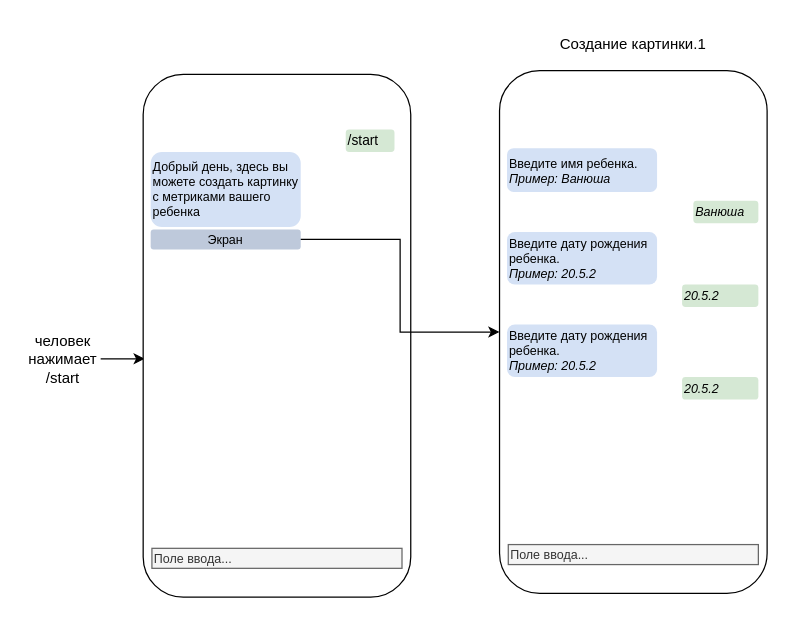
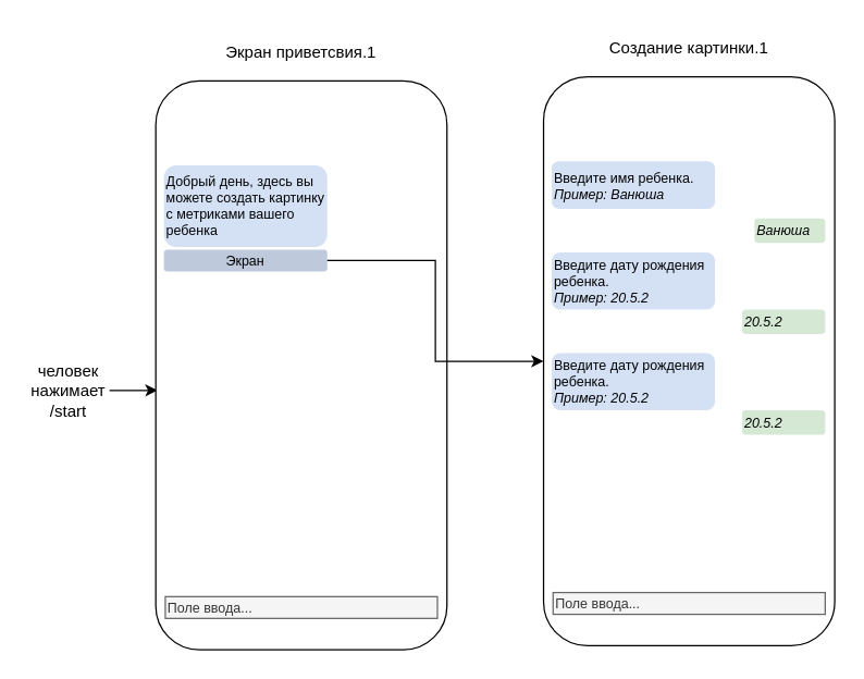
  <mxCell id="0" />
  <mxCell id="1" parent="0" />
  <mxCell id="2" value="человек нажимает /start" style="text;html=1;strokeColor=none;fillColor=none;align=center;verticalAlign=middle;whiteSpace=wrap;rounded=0;" vertex="1" parent="1"><mxGeometry x="20" y="265" width="60" height="43" as="geometry" /></mxCell>
  <mxCell id="3" style="edgeStyle=orthogonalEdgeStyle;rounded=0;orthogonalLoop=1;jettySize=auto;html=1;entryX=0.006;entryY=0.544;entryDx=0;entryDy=0;entryPerimeter=0;" edge="1" parent="1" source="2" target="5"><mxGeometry relative="1" as="geometry" /></mxCell>
  <mxCell id="4" value="" style="group" vertex="1" connectable="0" parent="1"><mxGeometry x="114" y="23" width="214" height="454" as="geometry" /></mxCell>
  <mxCell id="5" value="" style="rounded=1;whiteSpace=wrap;html=1;shadow=0;glass=0;gradientColor=none;" vertex="1" parent="4"><mxGeometry y="36" width="214" height="418" as="geometry" /></mxCell>
  <mxCell id="6" value="Добрый день, здесь вы можете создать картинку с метриками вашего ребенка" style="rounded=1;whiteSpace=wrap;html=1;fillColor=#D4E1F5;strokeColor=none;fontSize=10;align=left;" vertex="1" parent="4"><mxGeometry x="6" y="98" width="120" height="60" as="geometry" /></mxCell>
- <mxCell id="7" value="/start" style="rounded=1;whiteSpace=wrap;html=1;fillColor=#D5E8D4;strokeColor=none;fontSize=11;align=left;" vertex="1" parent="4"><mxGeometry x="162" y="80" width="39" height="18" as="geometry" /></mxCell>
  <mxCell id="8" value="Поле ввода..." style="rounded=0;whiteSpace=wrap;html=1;fillColor=#f5f5f5;strokeColor=#666666;fontSize=10;align=left;fontColor=#333333;" vertex="1" parent="4"><mxGeometry x="7" y="415" width="200" height="16" as="geometry" /></mxCell>
  <mxCell id="9" value="Экран" style="rounded=1;whiteSpace=wrap;html=1;fillColor=#BEC9DB;strokeColor=none;fontSize=10;align=center;" vertex="1" parent="4"><mxGeometry x="6" y="160" width="120" height="16" as="geometry" /></mxCell>
+ <mxCell id="10" value="Экран приветсвия.1" style="text;html=1;strokeColor=none;fillColor=none;align=center;verticalAlign=middle;whiteSpace=wrap;rounded=0;" vertex="1" parent="4"><mxGeometry x="42" width="130" height="30" as="geometry" /></mxCell>
  <mxCell id="11" value="" style="group" vertex="1" connectable="0" parent="1"><mxGeometry x="399" y="20" width="214" height="454" as="geometry" /></mxCell>
  <mxCell id="12" value="" style="rounded=1;whiteSpace=wrap;html=1;shadow=0;glass=0;gradientColor=none;" vertex="1" parent="11"><mxGeometry y="36" width="214" height="418" as="geometry" /></mxCell>
  <mxCell id="13" value="Введите имя ребенка.&lt;br&gt;&lt;i&gt;Пример: Ванюша&lt;/i&gt;" style="rounded=1;whiteSpace=wrap;html=1;fillColor=#D4E1F5;strokeColor=none;fontSize=10;align=left;" vertex="1" parent="11"><mxGeometry x="6" y="98" width="120" height="35" as="geometry" /></mxCell>
  <mxCell id="14" value="&lt;i style=&quot;border-color: var(--border-color); font-size: 10px;&quot;&gt;Ванюша&lt;/i&gt;" style="rounded=1;whiteSpace=wrap;html=1;fillColor=#D5E8D4;strokeColor=none;fontSize=11;align=left;" vertex="1" parent="11"><mxGeometry x="155" y="140" width="52" height="18" as="geometry" /></mxCell>
  <mxCell id="15" value="Поле ввода..." style="rounded=0;whiteSpace=wrap;html=1;fillColor=#f5f5f5;strokeColor=#666666;fontSize=10;align=left;fontColor=#333333;" vertex="1" parent="11"><mxGeometry x="7" y="415" width="200" height="16" as="geometry" /></mxCell>
  <mxCell id="16" value="Создание картинки.1" style="text;html=1;strokeColor=none;fillColor=none;align=center;verticalAlign=middle;whiteSpace=wrap;rounded=0;" vertex="1" parent="11"><mxGeometry x="42" width="130" height="30" as="geometry" /></mxCell>
  <mxCell id="17" value="Введите дату рождения ребенка.&lt;br&gt;&lt;i&gt;Пример: 20.5.2&lt;/i&gt;" style="rounded=1;whiteSpace=wrap;html=1;fillColor=#D4E1F5;strokeColor=none;fontSize=10;align=left;" vertex="1" parent="11"><mxGeometry x="6" y="165" width="120" height="42" as="geometry" /></mxCell>
  <mxCell id="18" value="&lt;i style=&quot;border-color: var(--border-color); font-size: 10px;&quot;&gt;20.5.2&lt;/i&gt;" style="rounded=1;whiteSpace=wrap;html=1;fillColor=#D5E8D4;strokeColor=none;fontSize=11;align=left;" vertex="1" parent="11"><mxGeometry x="146" y="207" width="61" height="18" as="geometry" /></mxCell>
  <mxCell id="19" value="Введите дату рождения ребенка.&lt;br&gt;&lt;i&gt;Пример: 20.5.2&lt;/i&gt;" style="rounded=1;whiteSpace=wrap;html=1;fillColor=#D4E1F5;strokeColor=none;fontSize=10;align=left;" vertex="1" parent="11"><mxGeometry x="6" y="239" width="120" height="42" as="geometry" /></mxCell>
  <mxCell id="20" value="&lt;i style=&quot;border-color: var(--border-color); font-size: 10px;&quot;&gt;20.5.2&lt;/i&gt;" style="rounded=1;whiteSpace=wrap;html=1;fillColor=#D5E8D4;strokeColor=none;fontSize=11;align=left;" vertex="1" parent="11"><mxGeometry x="146" y="281" width="61" height="18" as="geometry" /></mxCell>
  <mxCell id="21" style="edgeStyle=orthogonalEdgeStyle;rounded=0;orthogonalLoop=1;jettySize=auto;html=1;entryX=0;entryY=0.5;entryDx=0;entryDy=0;" edge="1" parent="1" source="9" target="12"><mxGeometry relative="1" as="geometry" /></mxCell>
